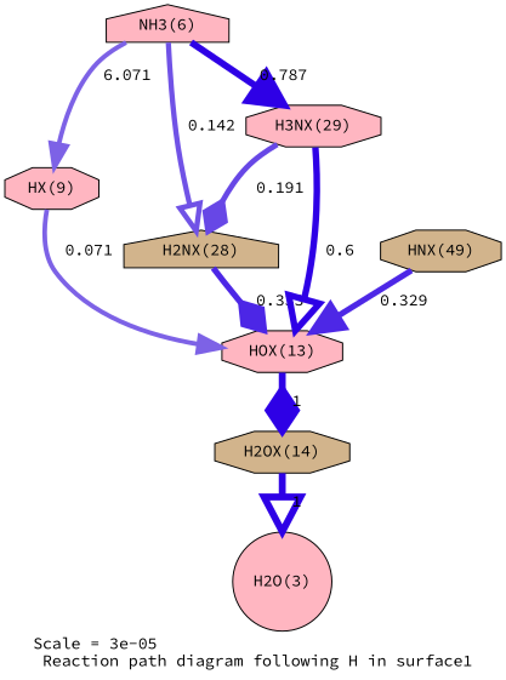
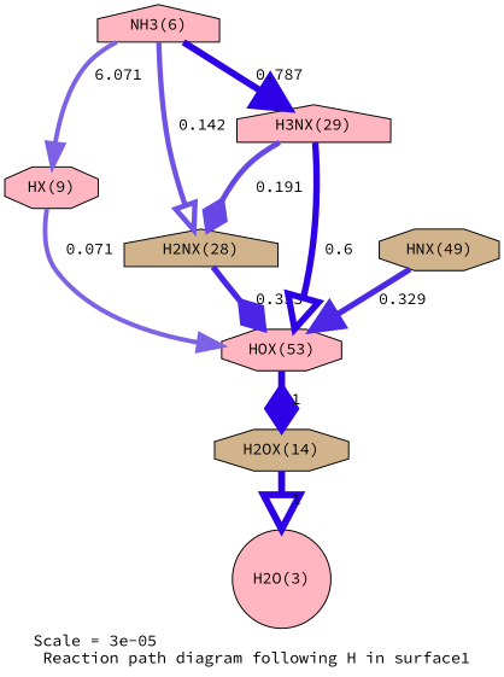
  digraph {
    fontname="Source Code Pro"
    label="Scale = 3e-05\l Reaction path diagram following H in surface1"
    node [fillcolor=lightpink fontname="Source Code Pro" shape=octagon style=filled]
    edge [arrowhead=normal arrowsize=2 color="0.7, 0.571, 0.9" fontname="Source Code Pro" penwidth=4]
    n1 [label="NH3(6)" shape=house]
    n2 [label="HX(9)"]
    n3 [fillcolor=tan label="H2NX(28)" shape=house]
-   n4 [label="H3NX(29)"]
-   n5 [label="HOX(13)"]
+   n4 [label="H3NX(29)" shape=house]
+   n5 [label="HOX(53)"]
    n6 [fillcolor=tan label="H2OX(14)"]
    n7 [fillcolor=tan label="HNX(49)"]
    n8 [label="H2O(3)" shape=circle]
    n1 -> n2 [label=" 6.071"]
    n1 -> n3 [arrowhead=onormal arrowsize=2.26 color="0.7, 0.642, 0.9" label=" 0.142" penwidth=4.53]
    n1 -> n4 [arrowsize=2.91 color="0.7, 1.29, 0.9" label=" 0.787" penwidth=5.82]
    n2 -> n5 [label=" 0.071"]
    n3 -> n5 [arrowhead=diamond arrowsize=2.59 color="0.7, 0.833, 0.9" label=" 0.333" penwidth=5.17]
    n4 -> n3 [arrowhead=diamond arrowsize=2.38 color="0.7, 0.691, 0.9" label=" 0.191" penwidth=4.75]
    n4 -> n5 [arrowhead=onormal arrowsize=2.81 color="0.7, 1.1, 0.9" label=" 0.6" penwidth=5.61]
    n5 -> n6 [arrowhead=diamond arrowsize=3 color="0.7, 1.5, 0.9" label=" 1" penwidth=6]
    n6 -> n8 [arrowhead=onormal arrowsize=3 color="0.7, 1.5, 0.9" label=" 1" penwidth=6]
    n7 -> n5 [arrowsize=2.58 color="0.7, 0.829, 0.9" label=" 0.329" penwidth=5.16]
  }
